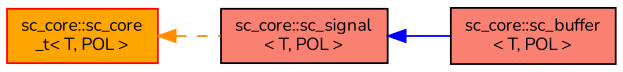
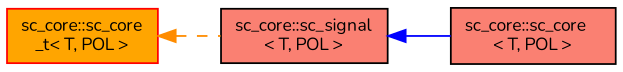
  digraph {
    fontname=Nunito
    rankdir=LR
    node [color=black fillcolor=salmon fontname=Nunito fontsize=10 shape=record style=filled]
    edge [dir=back fontname=Nunito fontsize=10 labelfontname=FreeSans labelfontsize=10]
-   n1 [fontcolor=black height=0.2 label="sc_core::sc_buffer\l\< T, POL \>" width=0.4]
+   n1 [fontcolor=black height=0.2 label="sc_core::sc_core\l\< T, POL \>" width=0.4]
    n2 [height=0.2 label="sc_core::sc_signal\l\< T, POL \>" width=0.4]
    n3 [color=red fillcolor=orange height=0.2 label="sc_core::sc_core\l_t\< T, POL \>" width=0.4]
    n2 -> n1 [color=blue style=solid]
    n3 -> n2 [color=darkorange style=dashed]
  }
